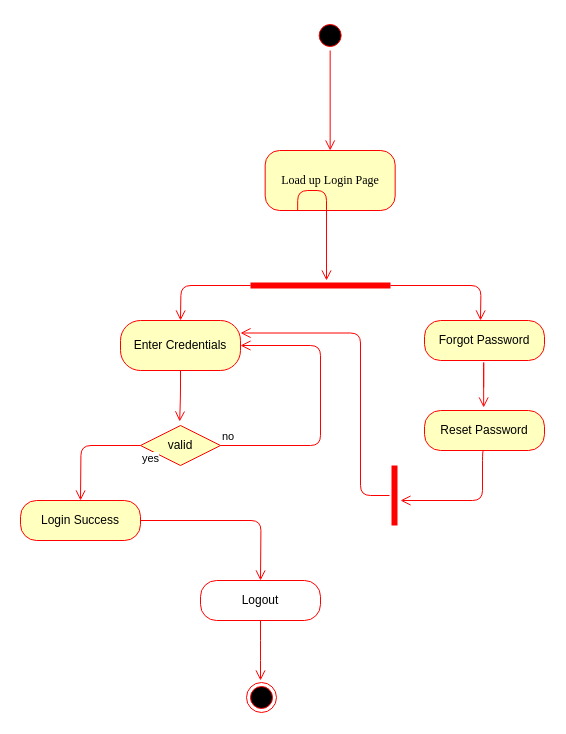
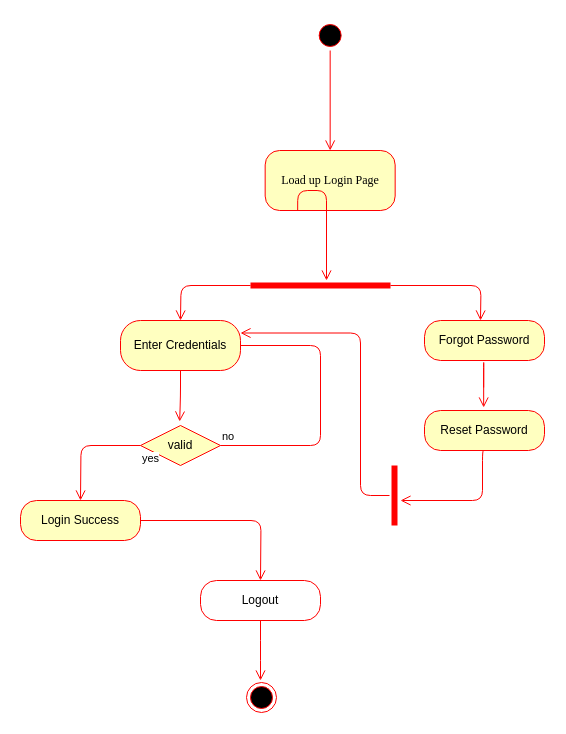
  <mxCell id="0" />
  <mxCell id="1" parent="0" />
  <mxCell id="2" value="" style="ellipse;html=1;shape=startState;fillColor=#000000;strokeColor=#ff0000;rounded=1;shadow=0;comic=0;labelBackgroundColor=none;fontFamily=Verdana;fontSize=12;fontColor=#000000;align=center;direction=south;" parent="1" vertex="1"><mxGeometry x="314.67" y="20" width="30" height="30" as="geometry" /></mxCell>
  <mxCell id="3" value="Load up Login Page" style="rounded=1;whiteSpace=wrap;html=1;arcSize=24;fillColor=#ffffc0;strokeColor=#ff0000;shadow=0;comic=0;labelBackgroundColor=none;fontFamily=Verdana;fontSize=12;fontColor=#000000;align=center;" parent="1" vertex="1"><mxGeometry x="264.67" y="150" width="130" height="60" as="geometry" /></mxCell>
  <mxCell id="4" style="edgeStyle=orthogonalEdgeStyle;html=1;labelBackgroundColor=none;endArrow=open;endSize=8;strokeColor=#ff0000;fontFamily=Verdana;fontSize=12;align=left;" parent="1" source="2" target="3" edge="1"><mxGeometry relative="1" as="geometry" /></mxCell>
  <mxCell id="5" value="Enter Credentials" style="rounded=1;whiteSpace=wrap;html=1;arcSize=40;fontColor=#000000;fillColor=#ffffc0;strokeColor=#ff0000;" vertex="1" parent="1"><mxGeometry x="120" y="320" width="120" height="50" as="geometry" /></mxCell>
  <mxCell id="6" value="Forgot Password" style="rounded=1;whiteSpace=wrap;html=1;arcSize=40;fontColor=#000000;fillColor=#ffffc0;strokeColor=#ff0000;" vertex="1" parent="1"><mxGeometry x="424" y="320" width="120" height="40" as="geometry" /></mxCell>
  <mxCell id="7" value="" style="shape=line;html=1;strokeWidth=6;strokeColor=#ff0000;" vertex="1" parent="1"><mxGeometry x="250" y="280" width="140" height="10" as="geometry" /></mxCell>
  <mxCell id="8" value="" style="edgeStyle=orthogonalEdgeStyle;html=1;verticalAlign=bottom;endArrow=open;endSize=8;strokeColor=#ff0000;" edge="1" source="7" parent="1"><mxGeometry relative="1" as="geometry"><mxPoint x="180" y="320" as="targetPoint" /></mxGeometry></mxCell>
  <mxCell id="9" value="" style="edgeStyle=orthogonalEdgeStyle;html=1;verticalAlign=bottom;endArrow=open;endSize=8;strokeColor=#ff0000;exitX=1;exitY=0.5;exitDx=0;exitDy=0;exitPerimeter=0;" edge="1" parent="1" source="7"><mxGeometry relative="1" as="geometry"><mxPoint x="480" y="320" as="targetPoint" /><mxPoint x="480" y="280" as="sourcePoint" /></mxGeometry></mxCell>
  <mxCell id="10" value="valid" style="rhombus;whiteSpace=wrap;html=1;fillColor=#ffffc0;strokeColor=#ff0000;" vertex="1" parent="1"><mxGeometry x="140" y="425" width="80" height="40" as="geometry" /></mxCell>
- <mxCell id="11" value="no" style="edgeStyle=orthogonalEdgeStyle;html=1;align=left;verticalAlign=bottom;endArrow=open;endSize=8;strokeColor=#ff0000;entryX=1;entryY=0.5;entryDx=0;entryDy=0;" edge="1" source="10" parent="1" target="5"><mxGeometry x="-1" relative="1" as="geometry"><mxPoint x="260" y="360" as="targetPoint" /><Array as="points"><mxPoint x="320" y="445" /><mxPoint x="320" y="345" /></Array></mxGeometry></mxCell>
+ <mxCell id="11" value="no" style="edgeStyle=orthogonalEdgeStyle;html=1;align=left;verticalAlign=bottom;endArrow=none;endSize=8;strokeColor=#ff0000;entryX=1;entryY=0.5;entryDx=0;entryDy=0;" edge="1" source="10" parent="1" target="5"><mxGeometry x="-1" relative="1" as="geometry"><mxPoint x="260" y="360" as="targetPoint" /><Array as="points"><mxPoint x="320" y="445" /><mxPoint x="320" y="345" /></Array></mxGeometry></mxCell>
  <mxCell id="12" value="yes" style="edgeStyle=orthogonalEdgeStyle;html=1;align=left;verticalAlign=top;endArrow=open;endSize=8;strokeColor=#ff0000;" edge="1" source="10" parent="1"><mxGeometry x="-1" relative="1" as="geometry"><mxPoint x="80" y="500" as="targetPoint" /></mxGeometry></mxCell>
  <mxCell id="13" value="Login Success" style="rounded=1;whiteSpace=wrap;html=1;arcSize=40;fontColor=#000000;fillColor=#ffffc0;strokeColor=#ff0000;" vertex="1" parent="1"><mxGeometry x="20" y="500" width="120" height="40" as="geometry" /></mxCell>
  <mxCell id="14" value="" style="edgeStyle=orthogonalEdgeStyle;html=1;verticalAlign=bottom;endArrow=open;endSize=8;strokeColor=#ff0000;" edge="1" source="13" parent="1"><mxGeometry relative="1" as="geometry"><mxPoint x="260" y="580" as="targetPoint" /></mxGeometry></mxCell>
  <mxCell id="15" value="Reset Password" style="rounded=1;whiteSpace=wrap;html=1;arcSize=40;fontColor=#000000;fillColor=#ffffc0;strokeColor=#ff0000;" vertex="1" parent="1"><mxGeometry x="424" y="410" width="120" height="40" as="geometry" /></mxCell>
  <mxCell id="16" value="" style="edgeStyle=orthogonalEdgeStyle;html=1;verticalAlign=bottom;endArrow=open;endSize=8;strokeColor=#ff0000;exitX=0.5;exitY=1;exitDx=0;exitDy=0;" edge="1" parent="1" source="5"><mxGeometry relative="1" as="geometry"><mxPoint x="179.17" y="421" as="targetPoint" /><mxPoint x="179.17" y="381" as="sourcePoint" /></mxGeometry></mxCell>
  <mxCell id="17" value="" style="edgeStyle=orthogonalEdgeStyle;html=1;verticalAlign=bottom;endArrow=open;endSize=8;strokeColor=#ff0000;exitX=0.25;exitY=1;exitDx=0;exitDy=0;" edge="1" parent="1" source="3"><mxGeometry relative="1" as="geometry"><mxPoint x="326" y="280" as="targetPoint" /><mxPoint x="326" y="207.5" as="sourcePoint" /><Array as="points"><mxPoint x="326" y="190" /></Array></mxGeometry></mxCell>
  <mxCell id="18" style="edgeStyle=orthogonalEdgeStyle;html=1;labelBackgroundColor=none;endArrow=open;endSize=8;strokeColor=#ff0000;fontFamily=Verdana;fontSize=12;align=left;" edge="1" parent="1"><mxGeometry relative="1" as="geometry"><mxPoint x="483.17" y="387" as="sourcePoint" /><mxPoint x="483.17" y="407" as="targetPoint" /><Array as="points"><mxPoint x="483.17" y="357" /><mxPoint x="483.17" y="397" /></Array></mxGeometry></mxCell>
  <mxCell id="19" value="" style="shape=line;html=1;strokeWidth=6;strokeColor=#ff0000;rotation=90;" vertex="1" parent="1"><mxGeometry x="364" y="490" width="60" height="10" as="geometry" /></mxCell>
  <mxCell id="20" value="" style="edgeStyle=orthogonalEdgeStyle;html=1;verticalAlign=bottom;endArrow=open;endSize=8;strokeColor=#ff0000;entryX=1;entryY=0.25;entryDx=0;entryDy=0;" edge="1" source="19" parent="1" target="5"><mxGeometry relative="1" as="geometry"><mxPoint x="350" y="310" as="targetPoint" /><Array as="points"><mxPoint x="360" y="495" /><mxPoint x="360" y="333" /></Array></mxGeometry></mxCell>
  <mxCell id="21" style="edgeStyle=orthogonalEdgeStyle;html=1;labelBackgroundColor=none;endArrow=open;endSize=8;strokeColor=#ff0000;fontFamily=Verdana;fontSize=12;align=left;exitX=0.5;exitY=1;exitDx=0;exitDy=0;" edge="1" parent="1" source="15"><mxGeometry relative="1" as="geometry"><mxPoint x="482.17" y="482" as="sourcePoint" /><mxPoint x="400" y="500" as="targetPoint" /><Array as="points"><mxPoint x="482" y="450" /><mxPoint x="482" y="500" /></Array></mxGeometry></mxCell>
  <mxCell id="22" value="Logout" style="rounded=1;whiteSpace=wrap;html=1;arcSize=40;fontColor=#000000;fillColor=#ffffff;strokeColor=#ff0000;" vertex="1" parent="1"><mxGeometry x="200" y="580" width="120" height="40" as="geometry" /></mxCell>
  <mxCell id="23" value="" style="edgeStyle=orthogonalEdgeStyle;html=1;verticalAlign=bottom;endArrow=open;endSize=8;strokeColor=#ff0000;" edge="1" source="22" parent="1"><mxGeometry relative="1" as="geometry"><mxPoint x="260" y="680" as="targetPoint" /></mxGeometry></mxCell>
  <mxCell id="24" value="" style="ellipse;html=1;shape=endState;fillColor=#000000;strokeColor=#ff0000;" vertex="1" parent="1"><mxGeometry x="246" y="682" width="30" height="30" as="geometry" /></mxCell>
